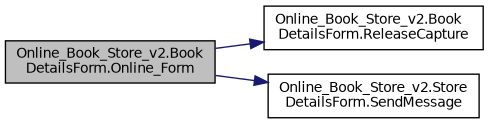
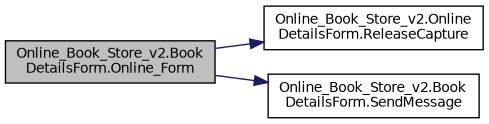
  digraph {
    fontname="DejaVu Sans"
    rankdir=LR
    node [color=black fillcolor=white fontname="DejaVu Sans" fontsize=10 shape=record style=filled]
    edge [color=midnightblue fontname="DejaVu Sans" fontsize=10 labelfontname=Helvetica labelfontsize=10 style=solid]
    n1 [fillcolor=grey75 fontcolor=black height=0.2 label="Online_Book_Store_v2.Book\lDetailsForm.Online_Form" width=0.4]
-   n2 [height=0.2 label="Online_Book_Store_v2.Book\lDetailsForm.ReleaseCapture" width=0.4]
-   n3 [height=0.2 label="Online_Book_Store_v2.Store\lDetailsForm.SendMessage" width=0.4]
+   n2 [height=0.2 label="Online_Book_Store_v2.Online\lDetailsForm.ReleaseCapture" width=0.4]
+   n3 [height=0.2 label="Online_Book_Store_v2.Book\lDetailsForm.SendMessage" width=0.4]
    n1 -> n2
    n1 -> n3
  }
